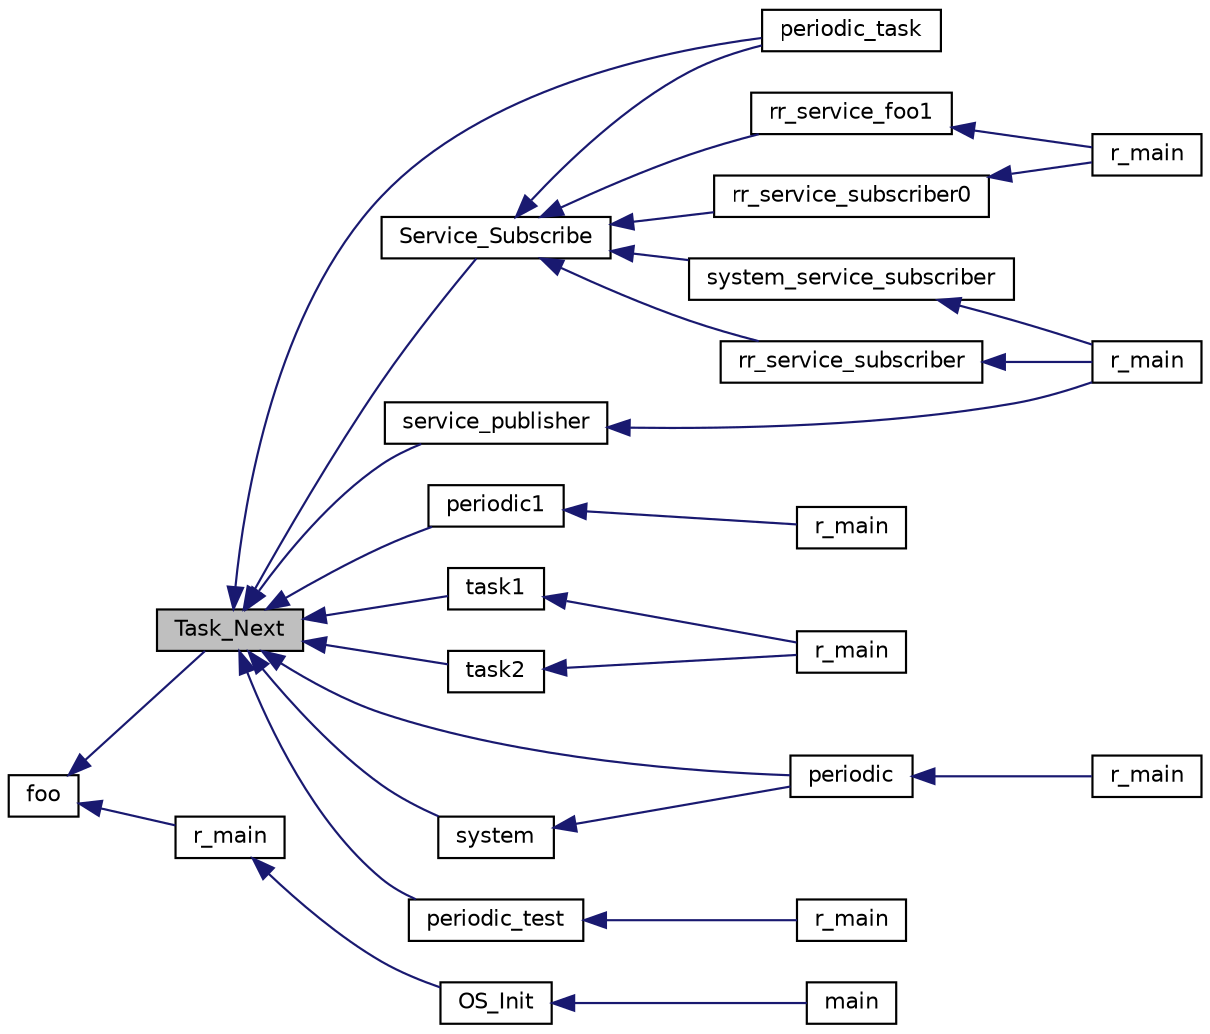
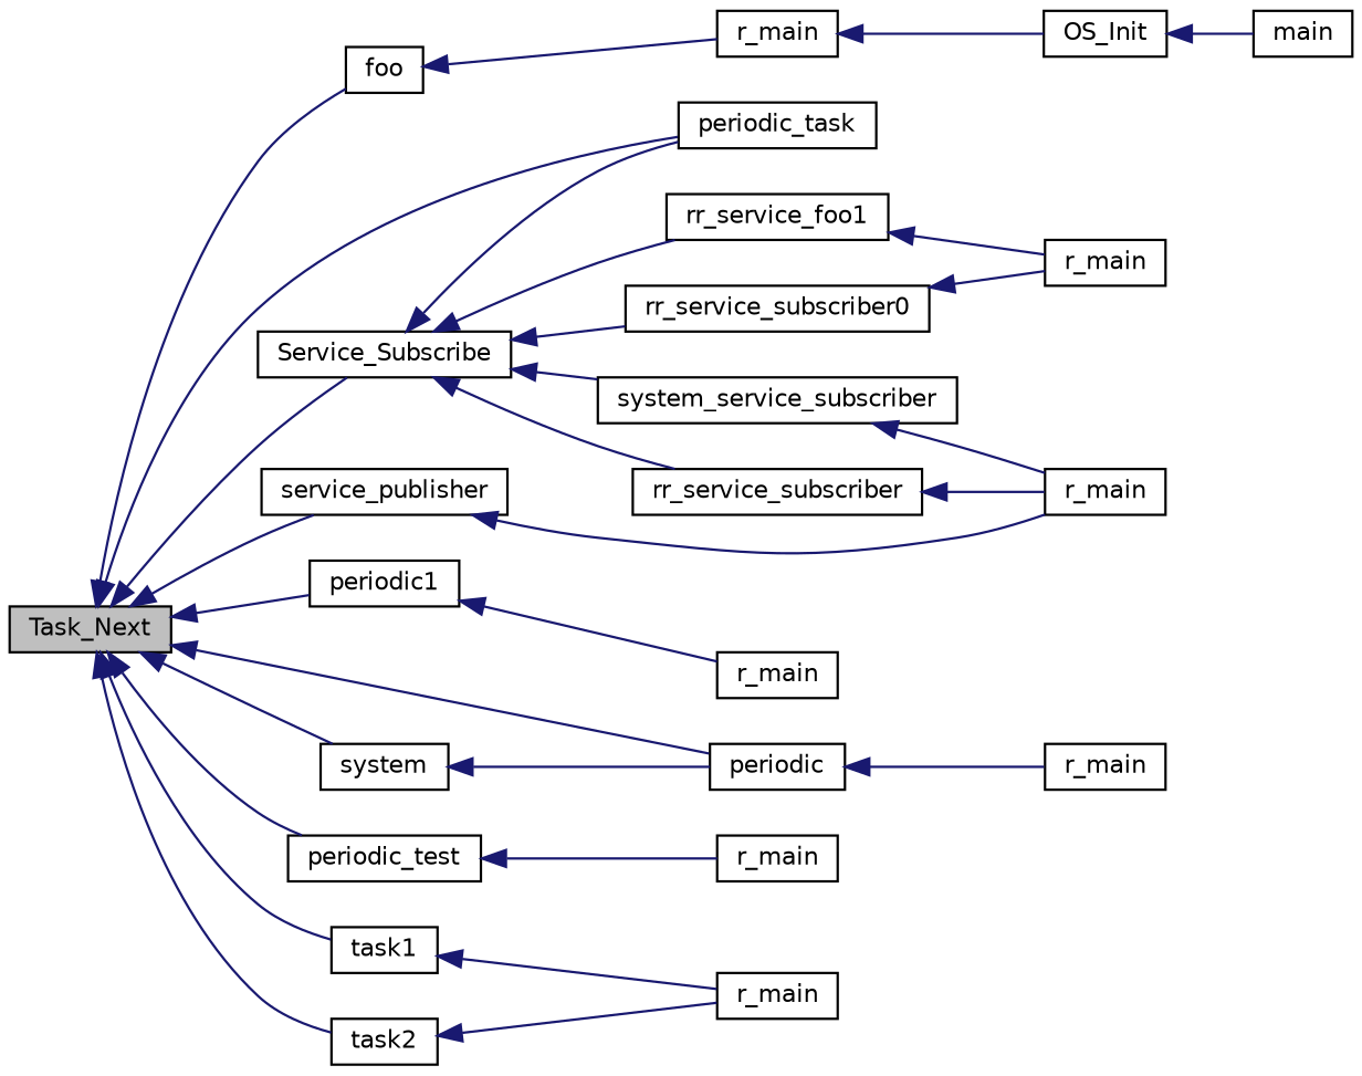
  digraph {
    rankdir=LR
    node [color=black fillcolor=white fontname=Helvetica fontsize=10 shape=record style=filled]
    edge [color=midnightblue dir=back fontname=Helvetica fontsize=10 labelfontname=Helvetica labelfontsize=10 style=solid]
    n1 [fillcolor=grey75 fontcolor=black height=0.2 label=Task_Next width=0.4]
    n2 [height=0.2 label=foo width=0.4]
    n3 [height=0.2 label=Service_Subscribe width=0.4]
    n4 [height=0.2 label=periodic_task width=0.4]
    n5 [height=0.2 label=periodic1 width=0.4]
    n6 [height=0.2 label=system width=0.4]
    n7 [height=0.2 label=periodic width=0.4]
    n8 [height=0.2 label=service_publisher width=0.4]
    n9 [height=0.2 label=periodic_test width=0.4]
    n10 [height=0.2 label=task1 width=0.4]
    n11 [height=0.2 label=task2 width=0.4]
    n12 [height=0.2 label=r_main width=0.4]
    n13 [height=0.2 label=system_service_subscriber width=0.4]
    n14 [height=0.2 label=rr_service_subscriber width=0.4]
    n15 [height=0.2 label=rr_service_subscriber0 width=0.4]
    n16 [height=0.2 label=rr_service_foo1 width=0.4]
    n17 [height=0.2 label=r_main width=0.4]
    n18 [height=0.2 label=r_main width=0.4]
    n19 [height=0.2 label=r_main width=0.4]
    n20 [height=0.2 label=r_main width=0.4]
    n21 [height=0.2 label=r_main width=0.4]
    n22 [height=0.2 label=OS_Init width=0.4]
    n23 [height=0.2 label=main width=0.4]
    n24 [height=0.2 label=r_main width=0.4]
-   n2 -> n1
+   n1 -> n2
    n1 -> n3
    n1 -> n4
    n1 -> n5
    n1 -> n6
    n1 -> n7
    n1 -> n8
    n1 -> n9
    n1 -> n10
    n1 -> n11
    n2 -> n12
    n3 -> n4
    n3 -> n13
    n3 -> n14
    n3 -> n15
    n3 -> n16
    n5 -> n17
    n6 -> n7
    n7 -> n18
    n8 -> n19
    n9 -> n20
    n10 -> n21
    n11 -> n21
    n12 -> n22
    n13 -> n19
    n14 -> n19
    n15 -> n24
    n16 -> n24
    n22 -> n23
  }
